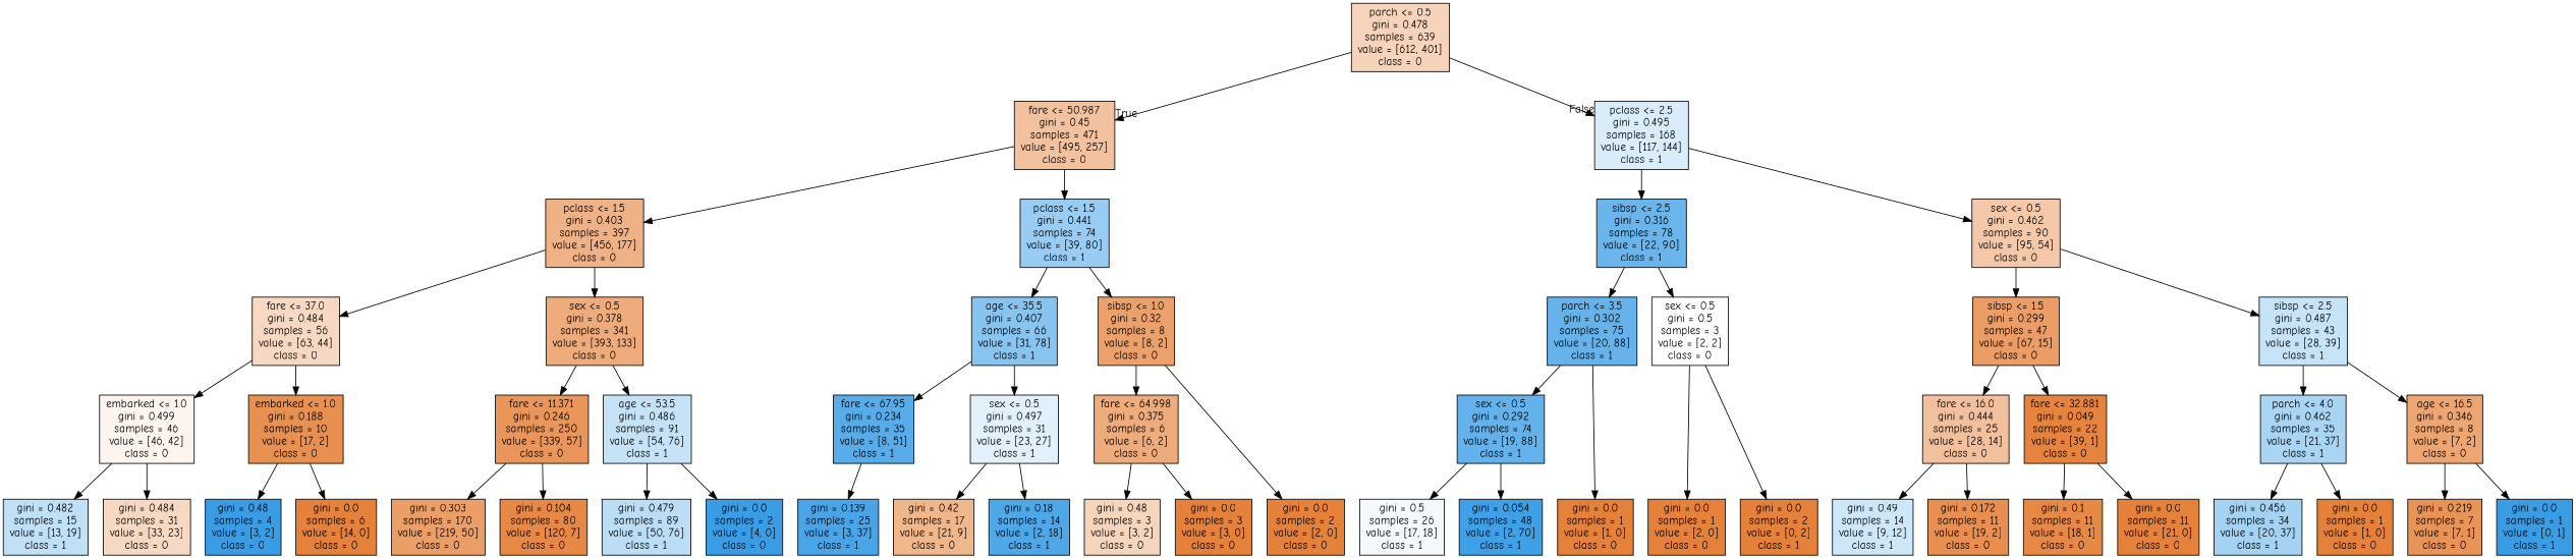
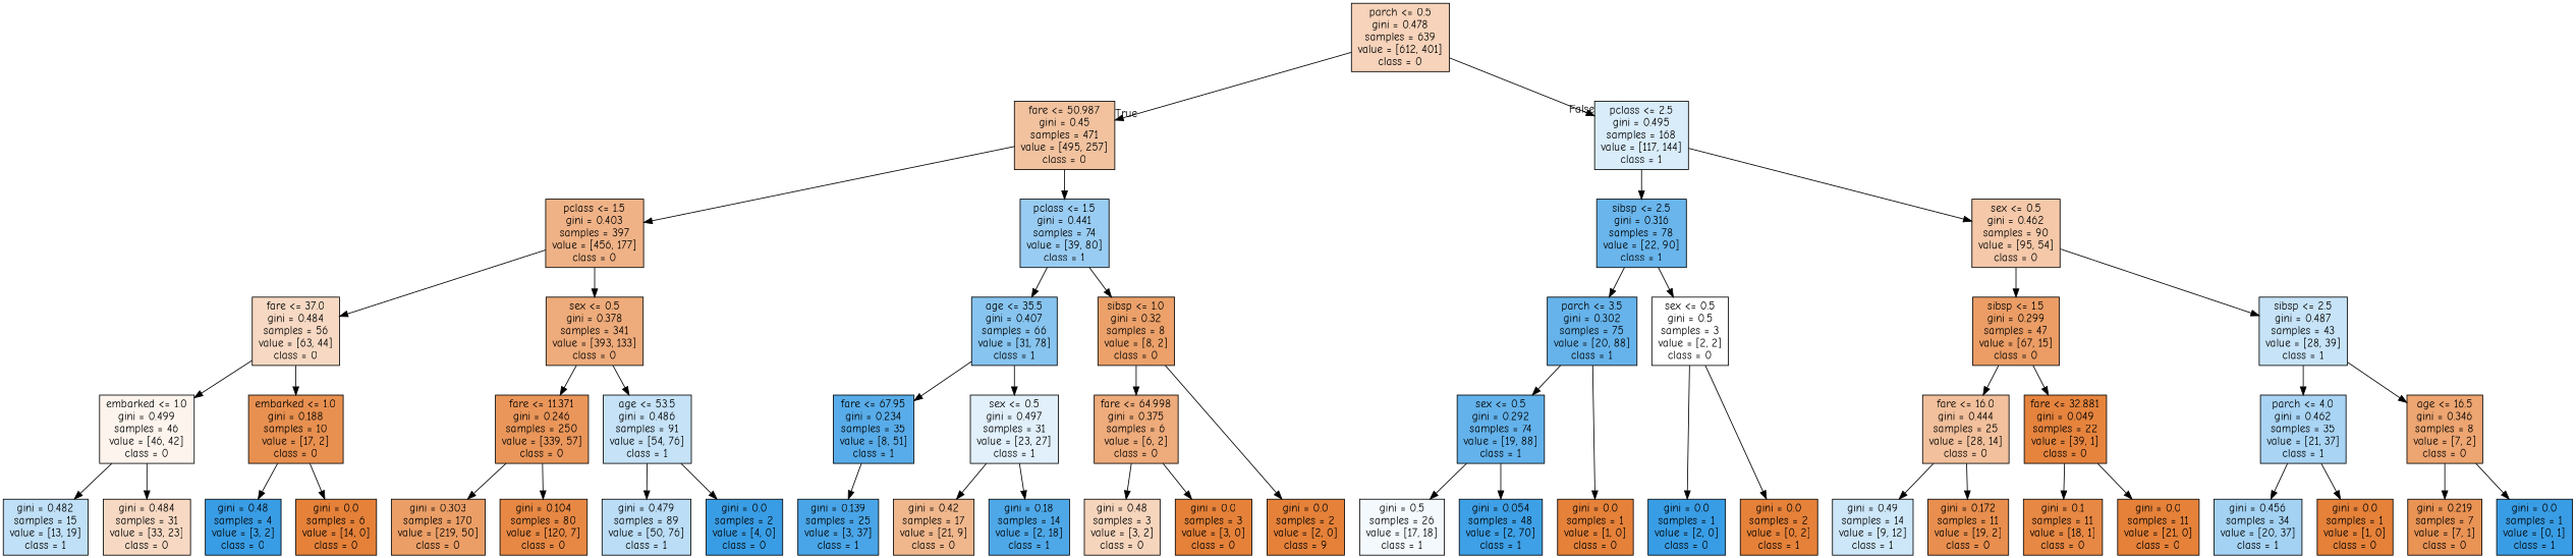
  digraph {
    fontname="Comic Neue"
    ranksep=equally
    splines=polyline
    node [color=black fillcolor="#e58139ff" fontname="Comic Neue" shape=box style=filled]
    edge [fontname="Comic Neue"]
    n1 [fillcolor="#e5813958" label="parch <= 0.5\ngini = 0.478\nsamples = 639\nvalue = [612, 401]\nclass = 0"]
    n2 [fillcolor="#e581397b" label="fare <= 50.987\ngini = 0.45\nsamples = 471\nvalue = [495, 257]\nclass = 0"]
    n3 [fillcolor="#399de530" label="pclass <= 2.5\ngini = 0.495\nsamples = 168\nvalue = [117, 144]\nclass = 1"]
    n4 [fillcolor="#e581399c" label="pclass <= 1.5\ngini = 0.403\nsamples = 397\nvalue = [456, 177]\nclass = 0"]
    n5 [fillcolor="#399de583" label="pclass <= 1.5\ngini = 0.441\nsamples = 74\nvalue = [39, 80]\nclass = 1"]
    n6 [fillcolor="#399de5c1" label="sibsp <= 2.5\ngini = 0.316\nsamples = 78\nvalue = [22, 90]\nclass = 1"]
    n7 [fillcolor="#e581396e" label="sex <= 0.5\ngini = 0.462\nsamples = 90\nvalue = [95, 54]\nclass = 0"]
    n8 [fillcolor="#e581394d" label="fare <= 37.0\ngini = 0.484\nsamples = 56\nvalue = [63, 44]\nclass = 0"]
    n9 [fillcolor="#e58139a9" label="sex <= 0.5\ngini = 0.378\nsamples = 341\nvalue = [393, 133]\nclass = 0"]
    n10 [fillcolor="#399de59a" label="age <= 35.5\ngini = 0.407\nsamples = 66\nvalue = [31, 78]\nclass = 1"]
    n11 [fillcolor="#e58139bf" label="sibsp <= 1.0\ngini = 0.32\nsamples = 8\nvalue = [8, 2]\nclass = 0"]
    n12 [fillcolor="#399de5c5" label="parch <= 3.5\ngini = 0.302\nsamples = 75\nvalue = [20, 88]\nclass = 1"]
    n13 [fillcolor="#e5813900" label="sex <= 0.5\ngini = 0.5\nsamples = 3\nvalue = [2, 2]\nclass = 0"]
    n14 [fillcolor="#e58139c6" label="sibsp <= 1.5\ngini = 0.299\nsamples = 47\nvalue = [67, 15]\nclass = 0"]
    n15 [fillcolor="#399de548" label="sibsp <= 2.5\ngini = 0.487\nsamples = 43\nvalue = [28, 39]\nclass = 1"]
    n16 [fillcolor="#e5813916" label="embarked <= 1.0\ngini = 0.499\nsamples = 46\nvalue = [46, 42]\nclass = 0"]
    n17 [fillcolor="#e58139e1" label="embarked <= 1.0\ngini = 0.188\nsamples = 10\nvalue = [17, 2]\nclass = 0"]
    n18 [fillcolor="#e58139d4" label="fare <= 11.371\ngini = 0.246\nsamples = 250\nvalue = [339, 57]\nclass = 0"]
    n19 [fillcolor="#399de54a" label="age <= 53.5\ngini = 0.486\nsamples = 91\nvalue = [54, 76]\nclass = 1"]
    n20 [fillcolor="#399de5d7" label="fare <= 67.95\ngini = 0.234\nsamples = 35\nvalue = [8, 51]\nclass = 1"]
    n21 [fillcolor="#399de526" label="sex <= 0.5\ngini = 0.497\nsamples = 31\nvalue = [23, 27]\nclass = 1"]
    n22 [fillcolor="#e58139aa" label="fare <= 64.998\ngini = 0.375\nsamples = 6\nvalue = [6, 2]\nclass = 0"]
    n23 [fillcolor="#399de5c8" label="sex <= 0.5\ngini = 0.292\nsamples = 74\nvalue = [19, 88]\nclass = 1"]
    n24 [fillcolor="#e581397f" label="fare <= 16.0\ngini = 0.444\nsamples = 25\nvalue = [28, 14]\nclass = 0"]
    n25 [fillcolor="#e58139f8" label="fare <= 32.881\ngini = 0.049\nsamples = 22\nvalue = [39, 1]\nclass = 0"]
    n26 [fillcolor="#399de56e" label="parch <= 4.0\ngini = 0.462\nsamples = 35\nvalue = [21, 37]\nclass = 1"]
    n27 [fillcolor="#e58139b6" label="age <= 16.5\ngini = 0.346\nsamples = 8\nvalue = [7, 2]\nclass = 0"]
    n28 [fillcolor="#399de551" label="gini = 0.482\nsamples = 15\nvalue = [13, 19]\nclass = 1"]
    n29 [fillcolor="#e581394d" label="gini = 0.484\nsamples = 31\nvalue = [33, 23]\nclass = 0"]
    n30 [fillcolor="#399de5ff" label="gini = 0.48\nsamples = 4\nvalue = [3, 2]\nclass = 0"]
    n31 [label="gini = 0.0\nsamples = 6\nvalue = [14, 0]\nclass = 0"]
    n32 [fillcolor="#e58139c5" label="gini = 0.303\nsamples = 170\nvalue = [219, 50]\nclass = 0"]
    n33 [fillcolor="#e58139f0" label="gini = 0.104\nsamples = 80\nvalue = [120, 7]\nclass = 0"]
    n34 [fillcolor="#399de557" label="gini = 0.479\nsamples = 89\nvalue = [50, 76]\nclass = 1"]
    n35 [fillcolor="#399de5ff" label="gini = 0.0\nsamples = 2\nvalue = [4, 0]\nclass = 0"]
    n36 [fillcolor="#399de5ea" label="gini = 0.139\nsamples = 25\nvalue = [3, 37]\nclass = 1"]
    n37 [fillcolor="#e5813992" label="gini = 0.42\nsamples = 17\nvalue = [21, 9]\nclass = 0"]
    n38 [fillcolor="#399de5e3" label="gini = 0.18\nsamples = 14\nvalue = [2, 18]\nclass = 1"]
    n39 [fillcolor="#e5813955" label="gini = 0.48\nsamples = 3\nvalue = [3, 2]\nclass = 0"]
    n40 [label="gini = 0.0\nsamples = 3\nvalue = [3, 0]\nclass = 0"]
-   n41 [label="gini = 0.0\nsamples = 2\nvalue = [2, 0]\nclass = 0"]
+   n41 [label="gini = 0.0\nsamples = 2\nvalue = [2, 0]\nclass = 9"]
    n42 [fillcolor="#399de50e" label="gini = 0.5\nsamples = 26\nvalue = [17, 18]\nclass = 1"]
    n43 [fillcolor="#399de5f8" label="gini = 0.054\nsamples = 48\nvalue = [2, 70]\nclass = 1"]
    n44 [label="gini = 0.0\nsamples = 1\nvalue = [1, 0]\nclass = 0"]
-   n45 [label="gini = 0.0\nsamples = 1\nvalue = [2, 0]\nclass = 0"]
+   n45 [fillcolor="#399de5ff" label="gini = 0.0\nsamples = 1\nvalue = [2, 0]\nclass = 0"]
    n46 [label="gini = 0.0\nsamples = 2\nvalue = [0, 2]\nclass = 1"]
    n47 [fillcolor="#399de540" label="gini = 0.49\nsamples = 14\nvalue = [9, 12]\nclass = 1"]
    n48 [fillcolor="#e58139e4" label="gini = 0.172\nsamples = 11\nvalue = [19, 2]\nclass = 0"]
    n49 [fillcolor="#e58139f1" label="gini = 0.1\nsamples = 11\nvalue = [18, 1]\nclass = 0"]
    n50 [label="gini = 0.0\nsamples = 11\nvalue = [21, 0]\nclass = 0"]
    n51 [fillcolor="#399de575" label="gini = 0.456\nsamples = 34\nvalue = [20, 37]\nclass = 1"]
    n52 [label="gini = 0.0\nsamples = 1\nvalue = [1, 0]\nclass = 0"]
    n53 [fillcolor="#e58139db" label="gini = 0.219\nsamples = 7\nvalue = [7, 1]\nclass = 0"]
    n54 [fillcolor="#399de5ff" label="gini = 0.0\nsamples = 1\nvalue = [0, 1]\nclass = 1"]
    subgraph sub_1 {
      rank=same
      n1
    }
    subgraph sub_2 {
      rank=same
      n2
      n3
    }
    subgraph sub_3 {
      rank=same
      n4
      n5
      n6
      n7
    }
    subgraph sub_4 {
      rank=same
      n8
      n9
      n10
      n11
      n12
      n13
      n14
      n15
    }
    subgraph sub_5 {
      rank=same
      n16
      n17
      n18
      n19
      n20
      n21
      n22
      n23
      n24
      n25
      n26
      n27
    }
    subgraph sub_6 {
      rank=same
      n28
      n29
      n30
      n31
      n32
      n33
      n34
      n35
      n36
      n37
      n38
      n39
      n40
      n41
      n42
      n43
      n44
      n45
      n46
      n47
      n48
      n49
      n50
      n51
      n52
      n53
      n54
    }
    n1 -> n2 [headlabel=True labelangle=45 labeldistance=2.5]
    n1 -> n3 [headlabel=False labelangle=-45 labeldistance=2.5]
    n2 -> n4
    n2 -> n5
    n3 -> n6
    n3 -> n7
    n4 -> n8
    n4 -> n9
    n5 -> n10
    n5 -> n11
    n6 -> n12
    n6 -> n13
    n7 -> n14
    n7 -> n15
    n8 -> n16
    n8 -> n17
    n9 -> n18
    n9 -> n19
    n10 -> n20
    n10 -> n21
    n11 -> n22
    n11 -> n41
    n12 -> n23
    n12 -> n44
    n13 -> n45
    n13 -> n46
    n14 -> n24
    n14 -> n25
    n15 -> n26
    n15 -> n27
    n16 -> n28
    n16 -> n29
    n17 -> n30
    n17 -> n31
    n18 -> n32
    n18 -> n33
    n19 -> n34
    n19 -> n35
    n20 -> n36
    n21 -> n37
    n21 -> n38
    n22 -> n39
    n22 -> n40
    n23 -> n42
    n23 -> n43
    n24 -> n47
    n24 -> n48
    n25 -> n49
    n25 -> n50
    n26 -> n51
    n26 -> n52
    n27 -> n53
    n27 -> n54
  }
